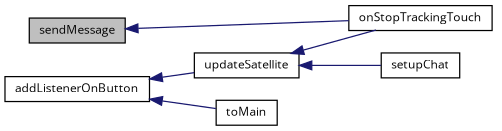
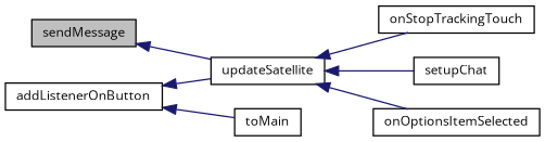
  digraph {
    fontname="Open Sans"
    rankdir=LR
    node [color=black fillcolor=white fontname="Open Sans" fontsize=10 shape=record style=filled]
    edge [color=midnightblue dir=back fontname="Open Sans" fontsize=10 labelfontname=Helvetica labelfontsize=10 style=solid]
    n1 [fillcolor=grey75 fontcolor=black height=0.2 label=sendMessage width=0.4]
    n2 [height=0.2 label=updateSatellite width=0.4]
    n3 [height=0.2 label=setupChat width=0.4]
    n4 [height=0.2 label=onStopTrackingTouch width=0.4]
+   n5 [height=0.2 label=onOptionsItemSelected width=0.4]
    n6 [height=0.2 label=toMain width=0.4]
    n7 [height=0.2 label=addListenerOnButton width=0.4]
-   n1 -> n4
+   n1 -> n2
    n2 -> n3
    n2 -> n4
+   n2 -> n5
    n7 -> n2
    n7 -> n6
  }
